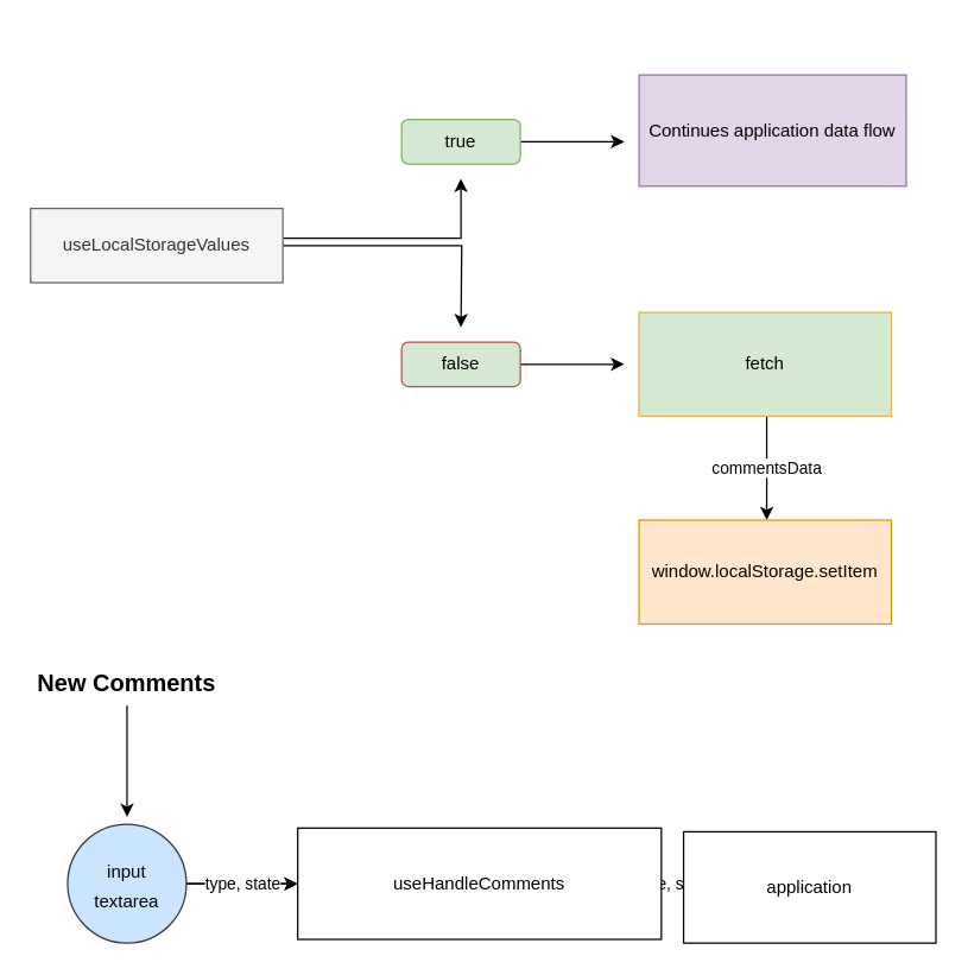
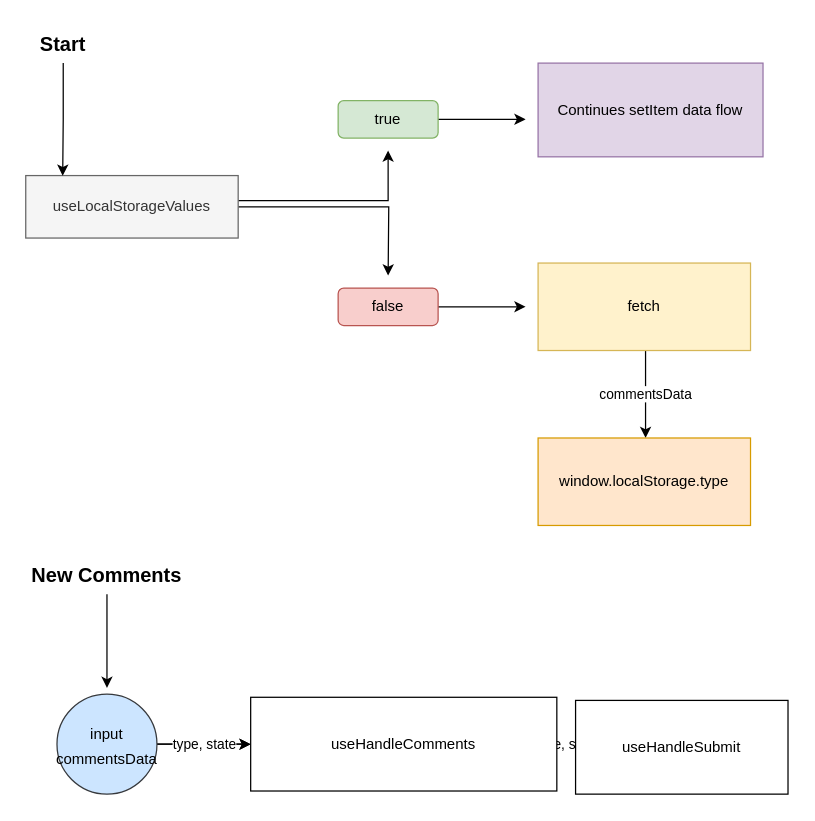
  <mxCell id="0" />
  <mxCell id="1" parent="0" />
  <mxCell id="2" style="edgeStyle=orthogonalEdgeStyle;rounded=0;orthogonalLoop=1;jettySize=auto;html=1;" parent="1" source="4" edge="1"><mxGeometry relative="1" as="geometry"><mxPoint x="310" y="120" as="targetPoint" /><Array as="points"><mxPoint x="310" y="160" /><mxPoint x="310" y="130" /></Array></mxGeometry></mxCell>
  <mxCell id="3" style="edgeStyle=orthogonalEdgeStyle;rounded=0;orthogonalLoop=1;jettySize=auto;html=1;" parent="1" source="4" edge="1"><mxGeometry relative="1" as="geometry"><mxPoint x="310" y="220" as="targetPoint" /></mxGeometry></mxCell>
  <mxCell id="4" value="useLocalStorageValues" style="rounded=0;whiteSpace=wrap;html=1;fillColor=#f5f5f5;fontColor=#333333;strokeColor=#666666;" parent="1" vertex="1"><mxGeometry x="20" y="140" width="170" height="50" as="geometry" /></mxCell>
  <mxCell id="5" style="edgeStyle=orthogonalEdgeStyle;rounded=0;orthogonalLoop=1;jettySize=auto;html=1;" parent="1" source="6" edge="1"><mxGeometry relative="1" as="geometry"><mxPoint x="420" y="95" as="targetPoint" /></mxGeometry></mxCell>
  <mxCell id="6" value="true" style="rounded=1;whiteSpace=wrap;html=1;fillColor=#d5e8d4;strokeColor=#82b366;" parent="1" vertex="1"><mxGeometry x="270" y="80" width="80" height="30" as="geometry" /></mxCell>
  <mxCell id="7" style="edgeStyle=orthogonalEdgeStyle;rounded=0;orthogonalLoop=1;jettySize=auto;html=1;" parent="1" source="8" edge="1"><mxGeometry relative="1" as="geometry"><mxPoint x="420" y="245" as="targetPoint" /></mxGeometry></mxCell>
- <mxCell id="8" value="false" style="rounded=1;whiteSpace=wrap;html=1;fillColor=#d5e8d4;strokeColor=#b85450;" parent="1" vertex="1"><mxGeometry x="270" y="230" width="80" height="30" as="geometry" /></mxCell>
- <mxCell id="9" value="Continues application data flow" style="rounded=0;whiteSpace=wrap;html=1;fillColor=#e1d5e7;strokeColor=#9673a6;" parent="1" vertex="1"><mxGeometry x="430" y="50" width="180" height="75" as="geometry" /></mxCell>
+ <mxCell id="8" value="false" style="rounded=1;whiteSpace=wrap;html=1;fillColor=#f8cecc;strokeColor=#b85450;" parent="1" vertex="1"><mxGeometry x="270" y="230" width="80" height="30" as="geometry" /></mxCell>
+ <mxCell id="9" value="Continues setItem data flow" style="rounded=0;whiteSpace=wrap;html=1;fillColor=#e1d5e7;strokeColor=#9673a6;" parent="1" vertex="1"><mxGeometry x="430" y="50" width="180" height="75" as="geometry" /></mxCell>
  <mxCell id="10" value="commentsData" style="edgeStyle=orthogonalEdgeStyle;rounded=0;orthogonalLoop=1;jettySize=auto;html=1;entryX=0.5;entryY=0;entryDx=0;entryDy=0;" parent="1" edge="1"><mxGeometry relative="1" as="geometry"><mxPoint x="516" y="280" as="sourcePoint" /><mxPoint x="516" y="350" as="targetPoint" /></mxGeometry></mxCell>
- <mxCell id="11" value="fetch" style="rounded=0;whiteSpace=wrap;html=1;fillColor=#d5e8d4;strokeColor=#d6b656;" parent="1" vertex="1"><mxGeometry x="430" y="210" width="170" height="70" as="geometry" /></mxCell>
- <mxCell id="12" value="window.localStorage.setItem" style="rounded=0;whiteSpace=wrap;html=1;fillColor=#ffe6cc;strokeColor=#d79b00;" parent="1" vertex="1"><mxGeometry x="430" y="350" width="170" height="70" as="geometry" /></mxCell>
+ <mxCell id="11" value="fetch" style="rounded=0;whiteSpace=wrap;html=1;fillColor=#fff2cc;strokeColor=#d6b656;" parent="1" vertex="1"><mxGeometry x="430" y="210" width="170" height="70" as="geometry" /></mxCell>
+ <mxCell id="12" value="window.localStorage.type" style="rounded=0;whiteSpace=wrap;html=1;fillColor=#ffe6cc;strokeColor=#d79b00;" parent="1" vertex="1"><mxGeometry x="430" y="350" width="170" height="70" as="geometry" /></mxCell>
+ <mxCell id="13" style="edgeStyle=orthogonalEdgeStyle;rounded=0;orthogonalLoop=1;jettySize=auto;html=1;entryX=0.174;entryY=0.003;entryDx=0;entryDy=0;entryPerimeter=0;fontSize=16;" parent="1" source="14" target="4" edge="1"><mxGeometry relative="1" as="geometry" /></mxCell>
+ <mxCell id="14" value="&lt;b&gt;Start&lt;/b&gt;" style="text;html=1;strokeColor=none;fillColor=none;align=center;verticalAlign=middle;whiteSpace=wrap;rounded=0;fontSize=16;" parent="1" vertex="1"><mxGeometry x="20" y="20" width="60" height="30" as="geometry" /></mxCell>
  <mxCell id="15" style="edgeStyle=orthogonalEdgeStyle;rounded=0;orthogonalLoop=1;jettySize=auto;html=1;fontSize=16;" parent="1" source="16" edge="1"><mxGeometry relative="1" as="geometry"><mxPoint x="85" y="550" as="targetPoint" /></mxGeometry></mxCell>
  <mxCell id="16" value="New Comments" style="text;html=1;strokeColor=none;fillColor=none;align=center;verticalAlign=middle;whiteSpace=wrap;rounded=0;fontSize=16;fontStyle=1" parent="1" vertex="1"><mxGeometry x="20" y="445" width="130" height="30" as="geometry" /></mxCell>
  <mxCell id="17" style="edgeStyle=orthogonalEdgeStyle;rounded=0;orthogonalLoop=1;jettySize=auto;html=1;fontSize=12;" parent="1" source="19" target="21" edge="1"><mxGeometry relative="1" as="geometry"><mxPoint x="230" y="595" as="targetPoint" /></mxGeometry></mxCell>
  <mxCell id="18" value="type, state" style="edgeStyle=orthogonalEdgeStyle;rounded=0;orthogonalLoop=1;jettySize=auto;html=1;" parent="1" source="19" target="21" edge="1"><mxGeometry relative="1" as="geometry" /></mxCell>
- <mxCell id="19" value="&lt;font style=&quot;font-size: 12px;&quot;&gt;input&lt;br&gt;textarea&lt;br&gt;&lt;/font&gt;" style="ellipse;whiteSpace=wrap;html=1;aspect=fixed;fontSize=16;fillColor=#cce5ff;strokeColor=#36393d;" parent="1" vertex="1"><mxGeometry x="45" y="555" width="80" height="80" as="geometry" /></mxCell>
+ <mxCell id="19" value="&lt;font style=&quot;font-size: 12px;&quot;&gt;input&lt;br&gt;commentsData&lt;br&gt;&lt;/font&gt;" style="ellipse;whiteSpace=wrap;html=1;aspect=fixed;fontSize=16;fillColor=#cce5ff;strokeColor=#36393d;" parent="1" vertex="1"><mxGeometry x="45" y="555" width="80" height="80" as="geometry" /></mxCell>
  <mxCell id="20" value="type, state" style="edgeStyle=orthogonalEdgeStyle;rounded=0;orthogonalLoop=1;jettySize=auto;html=1;" parent="1" source="21" edge="1"><mxGeometry relative="1" as="geometry"><mxPoint x="460" y="595" as="targetPoint" /><Array as="points"><mxPoint x="420" y="595" /><mxPoint x="420" y="595" /></Array></mxGeometry></mxCell>
  <mxCell id="21" value="useHandleComments" style="rounded=0;whiteSpace=wrap;html=1;fontSize=12;" parent="1" vertex="1"><mxGeometry x="200" y="557.5" width="245" height="75" as="geometry" /></mxCell>
- <mxCell id="22" value="application" style="rounded=0;whiteSpace=wrap;html=1;fontSize=12;" parent="1" vertex="1"><mxGeometry x="460" y="560" width="170" height="75" as="geometry" /></mxCell>
+ <mxCell id="22" value="useHandleSubmit" style="rounded=0;whiteSpace=wrap;html=1;fontSize=12;" parent="1" vertex="1"><mxGeometry x="460" y="560" width="170" height="75" as="geometry" /></mxCell>
